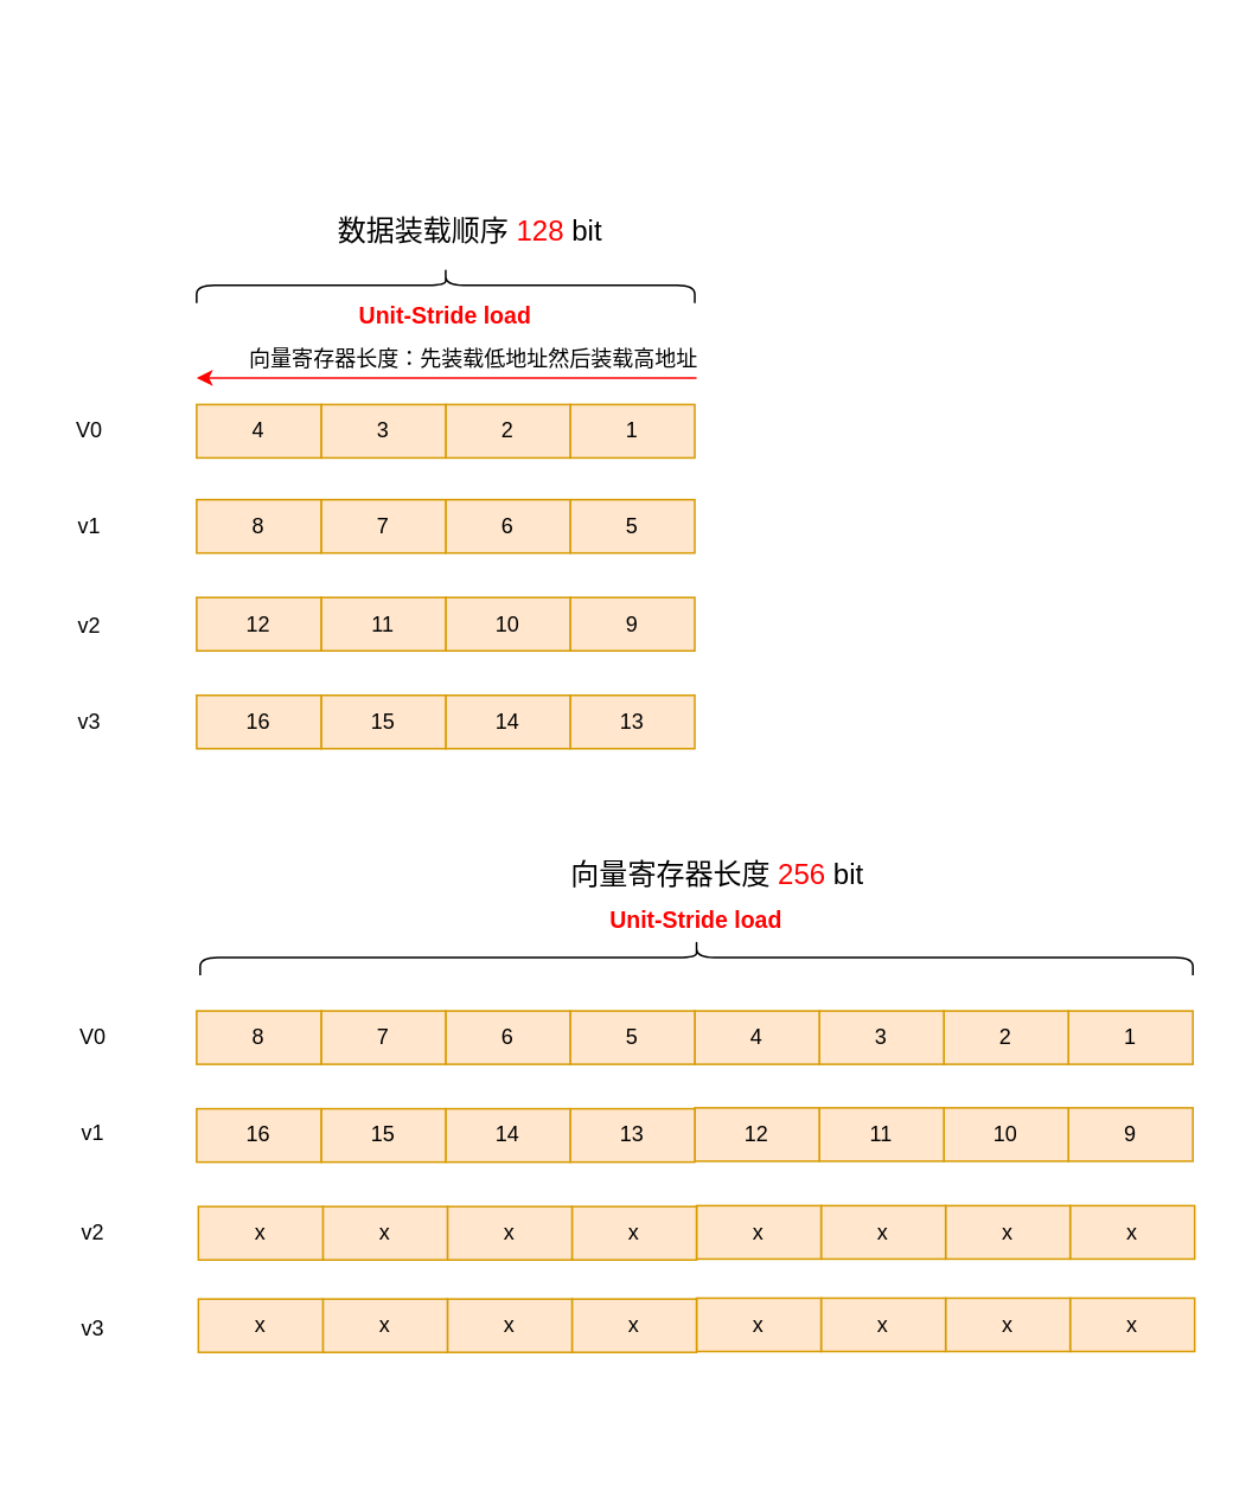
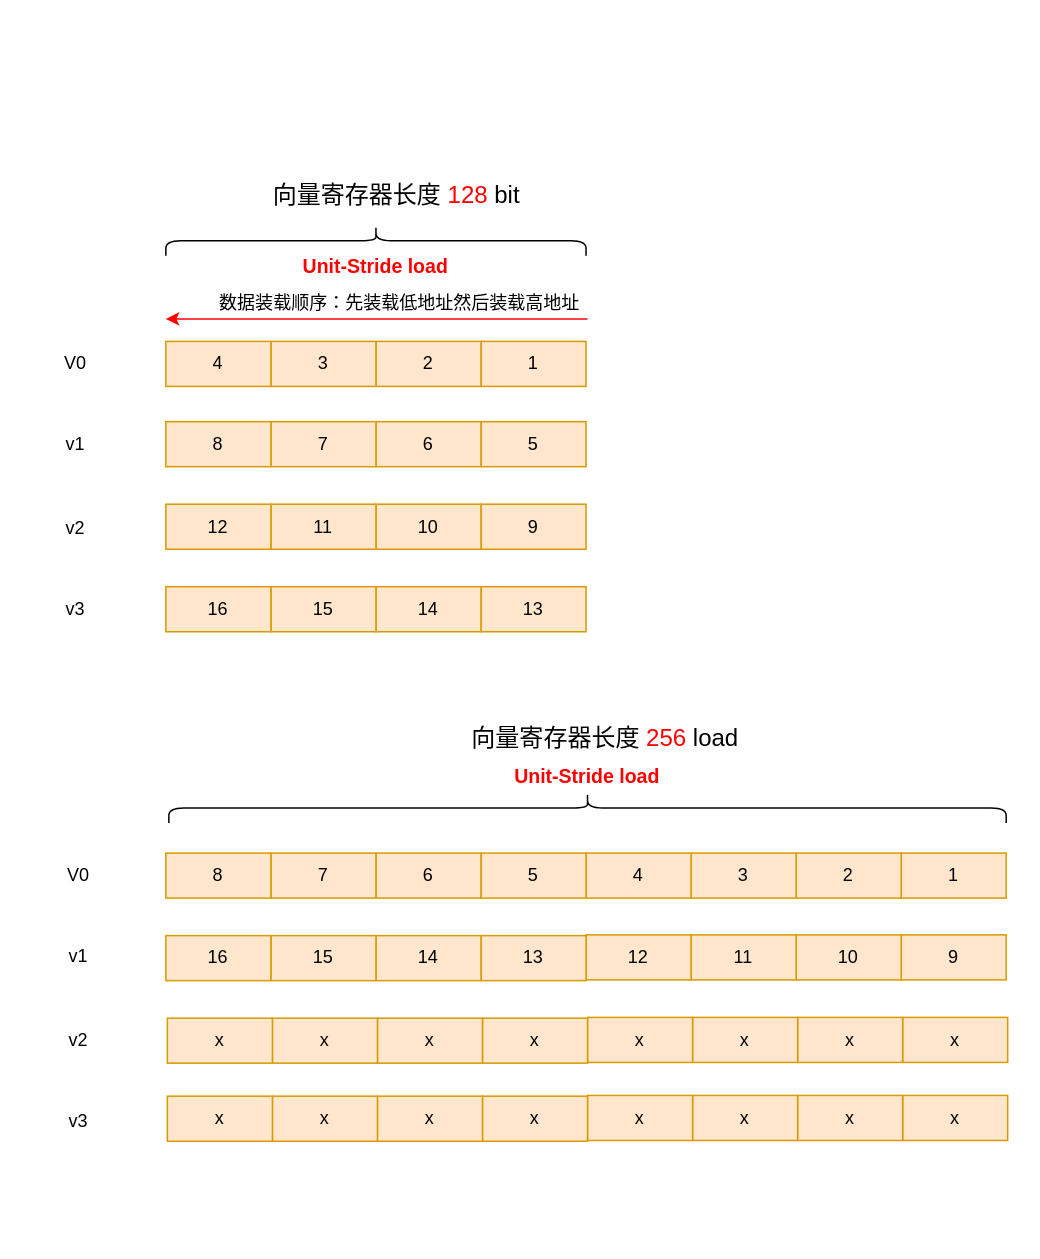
  <mxCell id="0" />
  <mxCell id="1" parent="0" />
  <mxCell id="2" value="1" style="rounded=0;whiteSpace=wrap;html=1;fillColor=#ffe6cc;strokeColor=#d79b00;" parent="1" vertex="1"><mxGeometry x="320" y="227" width="70" height="30" as="geometry" /></mxCell>
  <mxCell id="3" value="" style="shape=curlyBracket;whiteSpace=wrap;html=1;rounded=1;labelPosition=left;verticalLabelPosition=middle;align=right;verticalAlign=middle;rotation=90;size=0.5;" parent="1" vertex="1"><mxGeometry x="240" y="20" width="20" height="280" as="geometry" /></mxCell>
- <mxCell id="4" value="&lt;font style=&quot;font-size: 16px;&quot;&gt;数据装载顺序 &lt;font color=&quot;#ff0000&quot;&gt;128&amp;nbsp;&lt;/font&gt;bit&lt;/font&gt;" style="text;strokeColor=none;align=center;fillColor=none;html=1;verticalAlign=middle;whiteSpace=wrap;rounded=0;" parent="1" vertex="1"><mxGeometry x="145.25" y="114" width="237.5" height="30" as="geometry" /></mxCell>
+ <mxCell id="4" value="&lt;font style=&quot;font-size: 16px;&quot;&gt;向量寄存器长度 &lt;font color=&quot;#ff0000&quot;&gt;128&amp;nbsp;&lt;/font&gt;bit&lt;/font&gt;" style="text;strokeColor=none;align=center;fillColor=none;html=1;verticalAlign=middle;whiteSpace=wrap;rounded=0;" parent="1" vertex="1"><mxGeometry x="145.25" y="114" width="237.5" height="30" as="geometry" /></mxCell>
  <mxCell id="5" value="2" style="rounded=0;whiteSpace=wrap;html=1;fillColor=#ffe6cc;strokeColor=#d79b00;" parent="1" vertex="1"><mxGeometry x="250" y="227" width="70" height="30" as="geometry" /></mxCell>
  <mxCell id="6" value="3" style="rounded=0;whiteSpace=wrap;html=1;fillColor=#ffe6cc;strokeColor=#d79b00;" parent="1" vertex="1"><mxGeometry x="180" y="227" width="70" height="30" as="geometry" /></mxCell>
  <mxCell id="7" value="4" style="rounded=0;whiteSpace=wrap;html=1;fillColor=#ffe6cc;strokeColor=#d79b00;" parent="1" vertex="1"><mxGeometry x="110" y="227" width="70" height="30" as="geometry" /></mxCell>
  <mxCell id="8" value="5" style="rounded=0;whiteSpace=wrap;html=1;fillColor=#ffe6cc;strokeColor=#d79b00;" parent="1" vertex="1"><mxGeometry x="320" y="280.5" width="70" height="30" as="geometry" /></mxCell>
  <mxCell id="9" value="6" style="rounded=0;whiteSpace=wrap;html=1;fillColor=#ffe6cc;strokeColor=#d79b00;" parent="1" vertex="1"><mxGeometry x="250" y="280.5" width="70" height="30" as="geometry" /></mxCell>
  <mxCell id="10" value="7" style="rounded=0;whiteSpace=wrap;html=1;fillColor=#ffe6cc;strokeColor=#d79b00;" parent="1" vertex="1"><mxGeometry x="180" y="280.5" width="70" height="30" as="geometry" /></mxCell>
  <mxCell id="11" value="8" style="rounded=0;whiteSpace=wrap;html=1;fillColor=#ffe6cc;strokeColor=#d79b00;" parent="1" vertex="1"><mxGeometry x="110" y="280.5" width="70" height="30" as="geometry" /></mxCell>
  <mxCell id="12" value="9" style="rounded=0;whiteSpace=wrap;html=1;fillColor=#ffe6cc;strokeColor=#d79b00;" parent="1" vertex="1"><mxGeometry x="320" y="335.5" width="70" height="30" as="geometry" /></mxCell>
  <mxCell id="13" value="10" style="rounded=0;whiteSpace=wrap;html=1;fillColor=#ffe6cc;strokeColor=#d79b00;" parent="1" vertex="1"><mxGeometry x="250" y="335.5" width="70" height="30" as="geometry" /></mxCell>
  <mxCell id="14" value="11" style="rounded=0;whiteSpace=wrap;html=1;fillColor=#ffe6cc;strokeColor=#d79b00;" parent="1" vertex="1"><mxGeometry x="180" y="335.5" width="70" height="30" as="geometry" /></mxCell>
  <mxCell id="15" value="12" style="rounded=0;whiteSpace=wrap;html=1;fillColor=#ffe6cc;strokeColor=#d79b00;" parent="1" vertex="1"><mxGeometry x="110" y="335.5" width="70" height="30" as="geometry" /></mxCell>
  <mxCell id="16" value="13" style="rounded=0;whiteSpace=wrap;html=1;fillColor=#ffe6cc;strokeColor=#d79b00;" parent="1" vertex="1"><mxGeometry x="320" y="390.5" width="70" height="30" as="geometry" /></mxCell>
  <mxCell id="17" value="14" style="rounded=0;whiteSpace=wrap;html=1;fillColor=#ffe6cc;strokeColor=#d79b00;" parent="1" vertex="1"><mxGeometry x="250" y="390.5" width="70" height="30" as="geometry" /></mxCell>
  <mxCell id="18" value="15" style="rounded=0;whiteSpace=wrap;html=1;fillColor=#ffe6cc;strokeColor=#d79b00;" parent="1" vertex="1"><mxGeometry x="180" y="390.5" width="70" height="30" as="geometry" /></mxCell>
  <mxCell id="19" value="16" style="rounded=0;whiteSpace=wrap;html=1;fillColor=#ffe6cc;strokeColor=#d79b00;" parent="1" vertex="1"><mxGeometry x="110" y="390.5" width="70" height="30" as="geometry" /></mxCell>
  <mxCell id="20" value="V0" style="text;strokeColor=none;align=center;fillColor=none;html=1;verticalAlign=middle;whiteSpace=wrap;rounded=0;" parent="1" vertex="1"><mxGeometry x="20" y="227" width="60" height="30" as="geometry" /></mxCell>
  <mxCell id="21" value="v1" style="text;strokeColor=none;align=center;fillColor=none;html=1;verticalAlign=middle;whiteSpace=wrap;rounded=0;" parent="1" vertex="1"><mxGeometry x="20" y="280.5" width="60" height="30" as="geometry" /></mxCell>
  <mxCell id="22" value="v2" style="text;strokeColor=none;align=center;fillColor=none;html=1;verticalAlign=middle;whiteSpace=wrap;rounded=0;" parent="1" vertex="1"><mxGeometry x="20" y="337" width="60" height="30" as="geometry" /></mxCell>
  <mxCell id="23" value="v3" style="text;strokeColor=none;align=center;fillColor=none;html=1;verticalAlign=middle;whiteSpace=wrap;rounded=0;" parent="1" vertex="1"><mxGeometry x="20" y="390.5" width="60" height="30" as="geometry" /></mxCell>
  <mxCell id="24" value="1" style="rounded=0;whiteSpace=wrap;html=1;fillColor=#ffe6cc;strokeColor=#d79b00;" parent="1" vertex="1"><mxGeometry x="600" y="568" width="70" height="30" as="geometry" /></mxCell>
  <mxCell id="25" value="" style="shape=curlyBracket;whiteSpace=wrap;html=1;rounded=1;labelPosition=left;verticalLabelPosition=middle;align=right;verticalAlign=middle;rotation=90;size=0.5;" parent="1" vertex="1"><mxGeometry x="381" y="259" width="20" height="558" as="geometry" /></mxCell>
  <mxCell id="26" value="2" style="rounded=0;whiteSpace=wrap;html=1;fillColor=#ffe6cc;strokeColor=#d79b00;" parent="1" vertex="1"><mxGeometry x="530" y="568" width="70" height="30" as="geometry" /></mxCell>
  <mxCell id="27" value="3" style="rounded=0;whiteSpace=wrap;html=1;fillColor=#ffe6cc;strokeColor=#d79b00;" parent="1" vertex="1"><mxGeometry x="460" y="568" width="70" height="30" as="geometry" /></mxCell>
  <mxCell id="28" value="4" style="rounded=0;whiteSpace=wrap;html=1;fillColor=#ffe6cc;strokeColor=#d79b00;" parent="1" vertex="1"><mxGeometry x="390" y="568" width="70" height="30" as="geometry" /></mxCell>
  <mxCell id="29" value="5" style="rounded=0;whiteSpace=wrap;html=1;fillColor=#ffe6cc;strokeColor=#d79b00;" parent="1" vertex="1"><mxGeometry x="320" y="568" width="70" height="30" as="geometry" /></mxCell>
  <mxCell id="30" value="6" style="rounded=0;whiteSpace=wrap;html=1;fillColor=#ffe6cc;strokeColor=#d79b00;" parent="1" vertex="1"><mxGeometry x="250" y="568" width="70" height="30" as="geometry" /></mxCell>
  <mxCell id="31" value="7" style="rounded=0;whiteSpace=wrap;html=1;fillColor=#ffe6cc;strokeColor=#d79b00;" parent="1" vertex="1"><mxGeometry x="180" y="568" width="70" height="30" as="geometry" /></mxCell>
  <mxCell id="32" value="8" style="rounded=0;whiteSpace=wrap;html=1;fillColor=#ffe6cc;strokeColor=#d79b00;" parent="1" vertex="1"><mxGeometry x="110" y="568" width="70" height="30" as="geometry" /></mxCell>
  <mxCell id="33" value="9" style="rounded=0;whiteSpace=wrap;html=1;fillColor=#ffe6cc;strokeColor=#d79b00;" parent="1" vertex="1"><mxGeometry x="600" y="622.5" width="70" height="30" as="geometry" /></mxCell>
  <mxCell id="34" value="10" style="rounded=0;whiteSpace=wrap;html=1;fillColor=#ffe6cc;strokeColor=#d79b00;" parent="1" vertex="1"><mxGeometry x="530" y="622.5" width="70" height="30" as="geometry" /></mxCell>
  <mxCell id="35" value="11" style="rounded=0;whiteSpace=wrap;html=1;fillColor=#ffe6cc;strokeColor=#d79b00;" parent="1" vertex="1"><mxGeometry x="460" y="622.5" width="70" height="30" as="geometry" /></mxCell>
  <mxCell id="36" value="12" style="rounded=0;whiteSpace=wrap;html=1;fillColor=#ffe6cc;strokeColor=#d79b00;" parent="1" vertex="1"><mxGeometry x="390" y="622.5" width="70" height="30" as="geometry" /></mxCell>
  <mxCell id="37" value="13" style="rounded=0;whiteSpace=wrap;html=1;fillColor=#ffe6cc;strokeColor=#d79b00;" parent="1" vertex="1"><mxGeometry x="320" y="623" width="70" height="30" as="geometry" /></mxCell>
  <mxCell id="38" value="14" style="rounded=0;whiteSpace=wrap;html=1;fillColor=#ffe6cc;strokeColor=#d79b00;" parent="1" vertex="1"><mxGeometry x="250" y="623" width="70" height="30" as="geometry" /></mxCell>
  <mxCell id="39" value="15" style="rounded=0;whiteSpace=wrap;html=1;fillColor=#ffe6cc;strokeColor=#d79b00;" parent="1" vertex="1"><mxGeometry x="180" y="623" width="70" height="30" as="geometry" /></mxCell>
  <mxCell id="40" value="16" style="rounded=0;whiteSpace=wrap;html=1;fillColor=#ffe6cc;strokeColor=#d79b00;" parent="1" vertex="1"><mxGeometry x="110" y="623" width="70" height="30" as="geometry" /></mxCell>
- <mxCell id="41" value="&lt;font style=&quot;font-size: 16px;&quot;&gt;向量寄存器长度 &lt;font color=&quot;#ff0000&quot;&gt;256&amp;nbsp;&lt;/font&gt;bit&lt;/font&gt;" style="text;strokeColor=none;align=center;fillColor=none;html=1;verticalAlign=middle;whiteSpace=wrap;rounded=0;" parent="1" vertex="1"><mxGeometry x="284" y="476" width="237.5" height="30" as="geometry" /></mxCell>
+ <mxCell id="41" value="&lt;font style=&quot;font-size: 16px;&quot;&gt;向量寄存器长度 &lt;font color=&quot;#ff0000&quot;&gt;256&amp;nbsp;&lt;/font&gt;load&lt;/font&gt;" style="text;strokeColor=none;align=center;fillColor=none;html=1;verticalAlign=middle;whiteSpace=wrap;rounded=0;" parent="1" vertex="1"><mxGeometry x="284" y="476" width="237.5" height="30" as="geometry" /></mxCell>
  <mxCell id="42" value="x" style="rounded=0;whiteSpace=wrap;html=1;fillColor=#ffe6cc;strokeColor=#d79b00;" parent="1" vertex="1"><mxGeometry x="601" y="677.5" width="70" height="30" as="geometry" /></mxCell>
  <mxCell id="43" value="x" style="rounded=0;whiteSpace=wrap;html=1;fillColor=#ffe6cc;strokeColor=#d79b00;" parent="1" vertex="1"><mxGeometry x="531" y="677.5" width="70" height="30" as="geometry" /></mxCell>
  <mxCell id="44" value="x" style="rounded=0;whiteSpace=wrap;html=1;fillColor=#ffe6cc;strokeColor=#d79b00;" parent="1" vertex="1"><mxGeometry x="461" y="677.5" width="70" height="30" as="geometry" /></mxCell>
  <mxCell id="45" value="x" style="rounded=0;whiteSpace=wrap;html=1;fillColor=#ffe6cc;strokeColor=#d79b00;" parent="1" vertex="1"><mxGeometry x="391" y="677.5" width="70" height="30" as="geometry" /></mxCell>
  <mxCell id="46" value="x" style="rounded=0;whiteSpace=wrap;html=1;fillColor=#ffe6cc;strokeColor=#d79b00;" parent="1" vertex="1"><mxGeometry x="321" y="678" width="70" height="30" as="geometry" /></mxCell>
  <mxCell id="47" value="x" style="rounded=0;whiteSpace=wrap;html=1;fillColor=#ffe6cc;strokeColor=#d79b00;" parent="1" vertex="1"><mxGeometry x="251" y="678" width="70" height="30" as="geometry" /></mxCell>
  <mxCell id="48" value="x" style="rounded=0;whiteSpace=wrap;html=1;fillColor=#ffe6cc;strokeColor=#d79b00;" parent="1" vertex="1"><mxGeometry x="181" y="678" width="70" height="30" as="geometry" /></mxCell>
  <mxCell id="49" value="x" style="rounded=0;whiteSpace=wrap;html=1;fillColor=#ffe6cc;strokeColor=#d79b00;" parent="1" vertex="1"><mxGeometry x="111" y="678" width="70" height="30" as="geometry" /></mxCell>
  <mxCell id="50" value="x" style="rounded=0;whiteSpace=wrap;html=1;fillColor=#ffe6cc;strokeColor=#d79b00;" parent="1" vertex="1"><mxGeometry x="601" y="729.5" width="70" height="30" as="geometry" /></mxCell>
  <mxCell id="51" value="x" style="rounded=0;whiteSpace=wrap;html=1;fillColor=#ffe6cc;strokeColor=#d79b00;" parent="1" vertex="1"><mxGeometry x="531" y="729.5" width="70" height="30" as="geometry" /></mxCell>
  <mxCell id="52" value="x" style="rounded=0;whiteSpace=wrap;html=1;fillColor=#ffe6cc;strokeColor=#d79b00;" parent="1" vertex="1"><mxGeometry x="461" y="729.5" width="70" height="30" as="geometry" /></mxCell>
  <mxCell id="53" value="x" style="rounded=0;whiteSpace=wrap;html=1;fillColor=#ffe6cc;strokeColor=#d79b00;" parent="1" vertex="1"><mxGeometry x="391" y="729.5" width="70" height="30" as="geometry" /></mxCell>
  <mxCell id="54" value="x" style="rounded=0;whiteSpace=wrap;html=1;fillColor=#ffe6cc;strokeColor=#d79b00;" parent="1" vertex="1"><mxGeometry x="321" y="730" width="70" height="30" as="geometry" /></mxCell>
  <mxCell id="55" value="x" style="rounded=0;whiteSpace=wrap;html=1;fillColor=#ffe6cc;strokeColor=#d79b00;" parent="1" vertex="1"><mxGeometry x="251" y="730" width="70" height="30" as="geometry" /></mxCell>
  <mxCell id="56" value="x" style="rounded=0;whiteSpace=wrap;html=1;fillColor=#ffe6cc;strokeColor=#d79b00;" parent="1" vertex="1"><mxGeometry x="181" y="730" width="70" height="30" as="geometry" /></mxCell>
  <mxCell id="57" value="x" style="rounded=0;whiteSpace=wrap;html=1;fillColor=#ffe6cc;strokeColor=#d79b00;" parent="1" vertex="1"><mxGeometry x="111" y="730" width="70" height="30" as="geometry" /></mxCell>
  <mxCell id="58" value="V0" style="text;strokeColor=none;align=center;fillColor=none;html=1;verticalAlign=middle;whiteSpace=wrap;rounded=0;" parent="1" vertex="1"><mxGeometry x="22" y="568" width="60" height="30" as="geometry" /></mxCell>
  <mxCell id="59" value="v1" style="text;strokeColor=none;align=center;fillColor=none;html=1;verticalAlign=middle;whiteSpace=wrap;rounded=0;" parent="1" vertex="1"><mxGeometry x="22" y="621.5" width="60" height="30" as="geometry" /></mxCell>
  <mxCell id="60" value="v2" style="text;strokeColor=none;align=center;fillColor=none;html=1;verticalAlign=middle;whiteSpace=wrap;rounded=0;" parent="1" vertex="1"><mxGeometry x="22" y="678" width="60" height="30" as="geometry" /></mxCell>
  <mxCell id="61" value="v3" style="text;strokeColor=none;align=center;fillColor=none;html=1;verticalAlign=middle;whiteSpace=wrap;rounded=0;" parent="1" vertex="1"><mxGeometry x="22" y="731.5" width="60" height="30" as="geometry" /></mxCell>
  <mxCell id="62" value="" style="endArrow=classic;html=1;rounded=0;strokeColor=#FF0000;" parent="1" edge="1"><mxGeometry width="50" height="50" relative="1" as="geometry"><mxPoint x="391" y="212" as="sourcePoint" /><mxPoint x="110" y="212" as="targetPoint" /></mxGeometry></mxCell>
- <mxCell id="63" value="向量寄存器长度：先装载低地址然后装载高地址" style="text;strokeColor=none;align=center;fillColor=none;html=1;verticalAlign=middle;whiteSpace=wrap;rounded=0;" parent="1" vertex="1"><mxGeometry x="131" y="187" width="270" height="30" as="geometry" /></mxCell>
+ <mxCell id="63" value="数据装载顺序：先装载低地址然后装载高地址" style="text;strokeColor=none;align=center;fillColor=none;html=1;verticalAlign=middle;whiteSpace=wrap;rounded=0;" parent="1" vertex="1"><mxGeometry x="131" y="187" width="270" height="30" as="geometry" /></mxCell>
  <mxCell id="64" value="&lt;h3 style=&quot;box-sizing: border-box; break-after: avoid-page; break-inside: avoid; orphans: 4; margin-top: 1rem; margin-bottom: 1rem; position: relative; line-height: 1.43; cursor: text; text-align: start;&quot; class=&quot;md-end-block md-heading md-focus&quot;&gt;&lt;font color=&quot;#ff0000&quot; style=&quot;font-size: 13px;&quot;&gt;Unit-Stride load&lt;/font&gt;&lt;/h3&gt;" style="text;strokeColor=none;align=center;fillColor=none;html=1;verticalAlign=middle;whiteSpace=wrap;rounded=0;" vertex="1" parent="1"><mxGeometry x="200" y="162" width="100" height="30" as="geometry" /></mxCell>
  <mxCell id="65" value="&lt;h3 style=&quot;box-sizing: border-box; break-after: avoid-page; break-inside: avoid; orphans: 4; margin-top: 1rem; margin-bottom: 1rem; position: relative; line-height: 1.43; cursor: text; text-align: start;&quot; class=&quot;md-end-block md-heading md-focus&quot;&gt;&lt;font color=&quot;#ff0000&quot; style=&quot;font-size: 13px;&quot;&gt;Unit-Stride load&lt;/font&gt;&lt;/h3&gt;" style="text;strokeColor=none;align=center;fillColor=none;html=1;verticalAlign=middle;whiteSpace=wrap;rounded=0;" vertex="1" parent="1"><mxGeometry x="341" y="502" width="100" height="30" as="geometry" /></mxCell>
